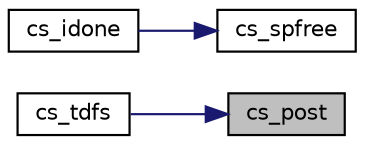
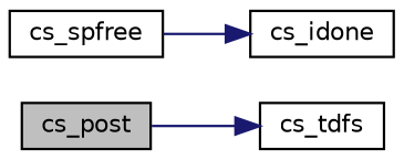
  digraph {
    fontname="DejaVu Sans"
    rankdir=LR
    node [color=black fillcolor=white fontname="DejaVu Sans" fontsize=10 shape=record style=filled]
    edge [color=midnightblue fontname="DejaVu Sans" fontsize=10 labelfontname=FreeSans labelfontsize=10 style=solid]
    n1 [fillcolor=grey75 fontcolor=black height=0.2 label=cs_post width=0.4]
    n2 [height=0.2 label=cs_tdfs width=0.4]
    n3 [height=0.2 label=cs_idone width=0.4]
    n4 [height=0.2 label=cs_spfree width=0.4]
-   n2 -> n1
-   n3 -> n4
+   n1 -> n2
+   n4 -> n3
  }
